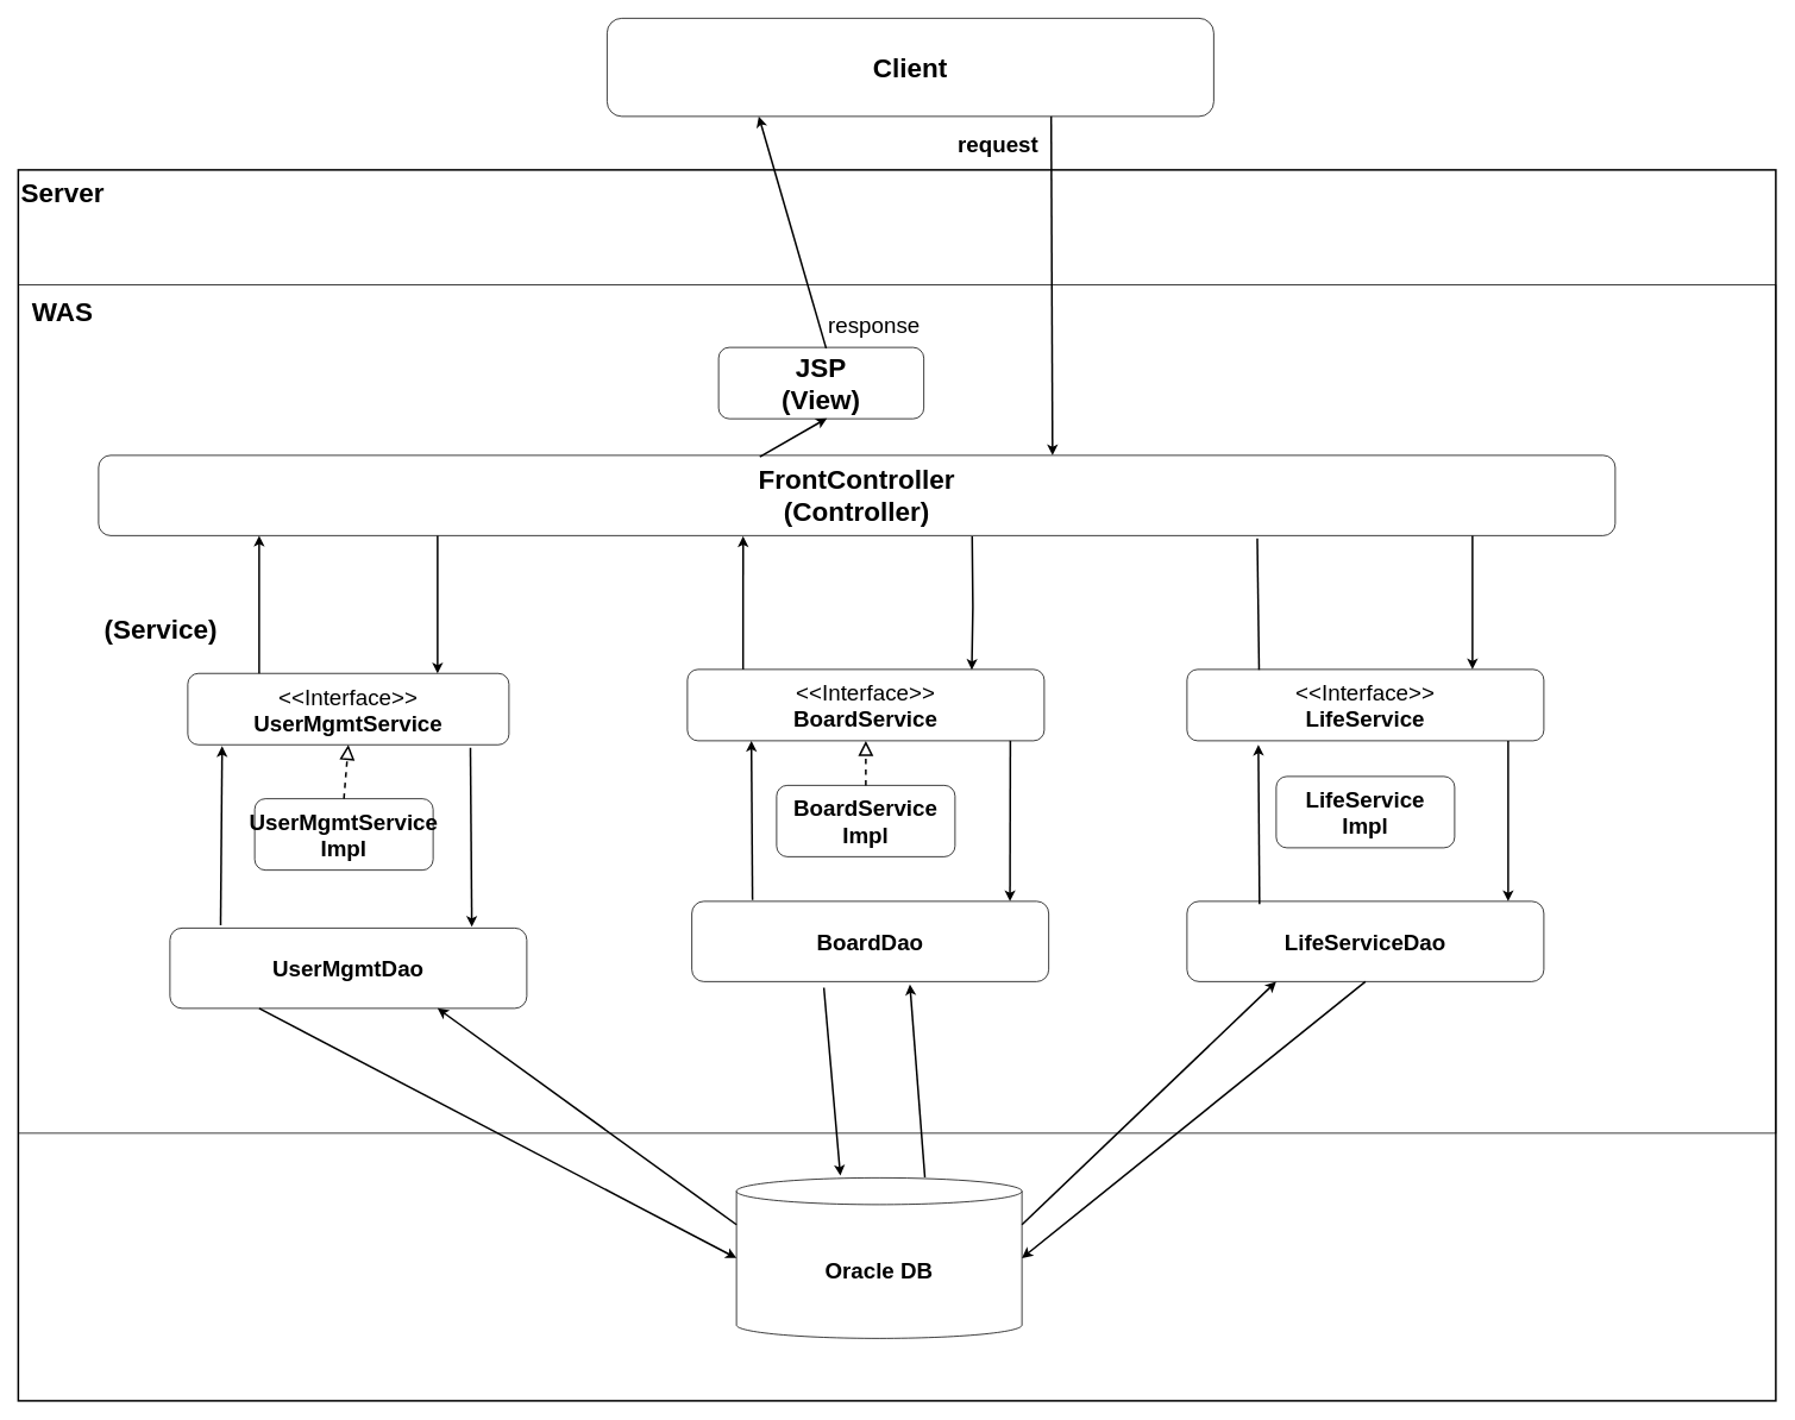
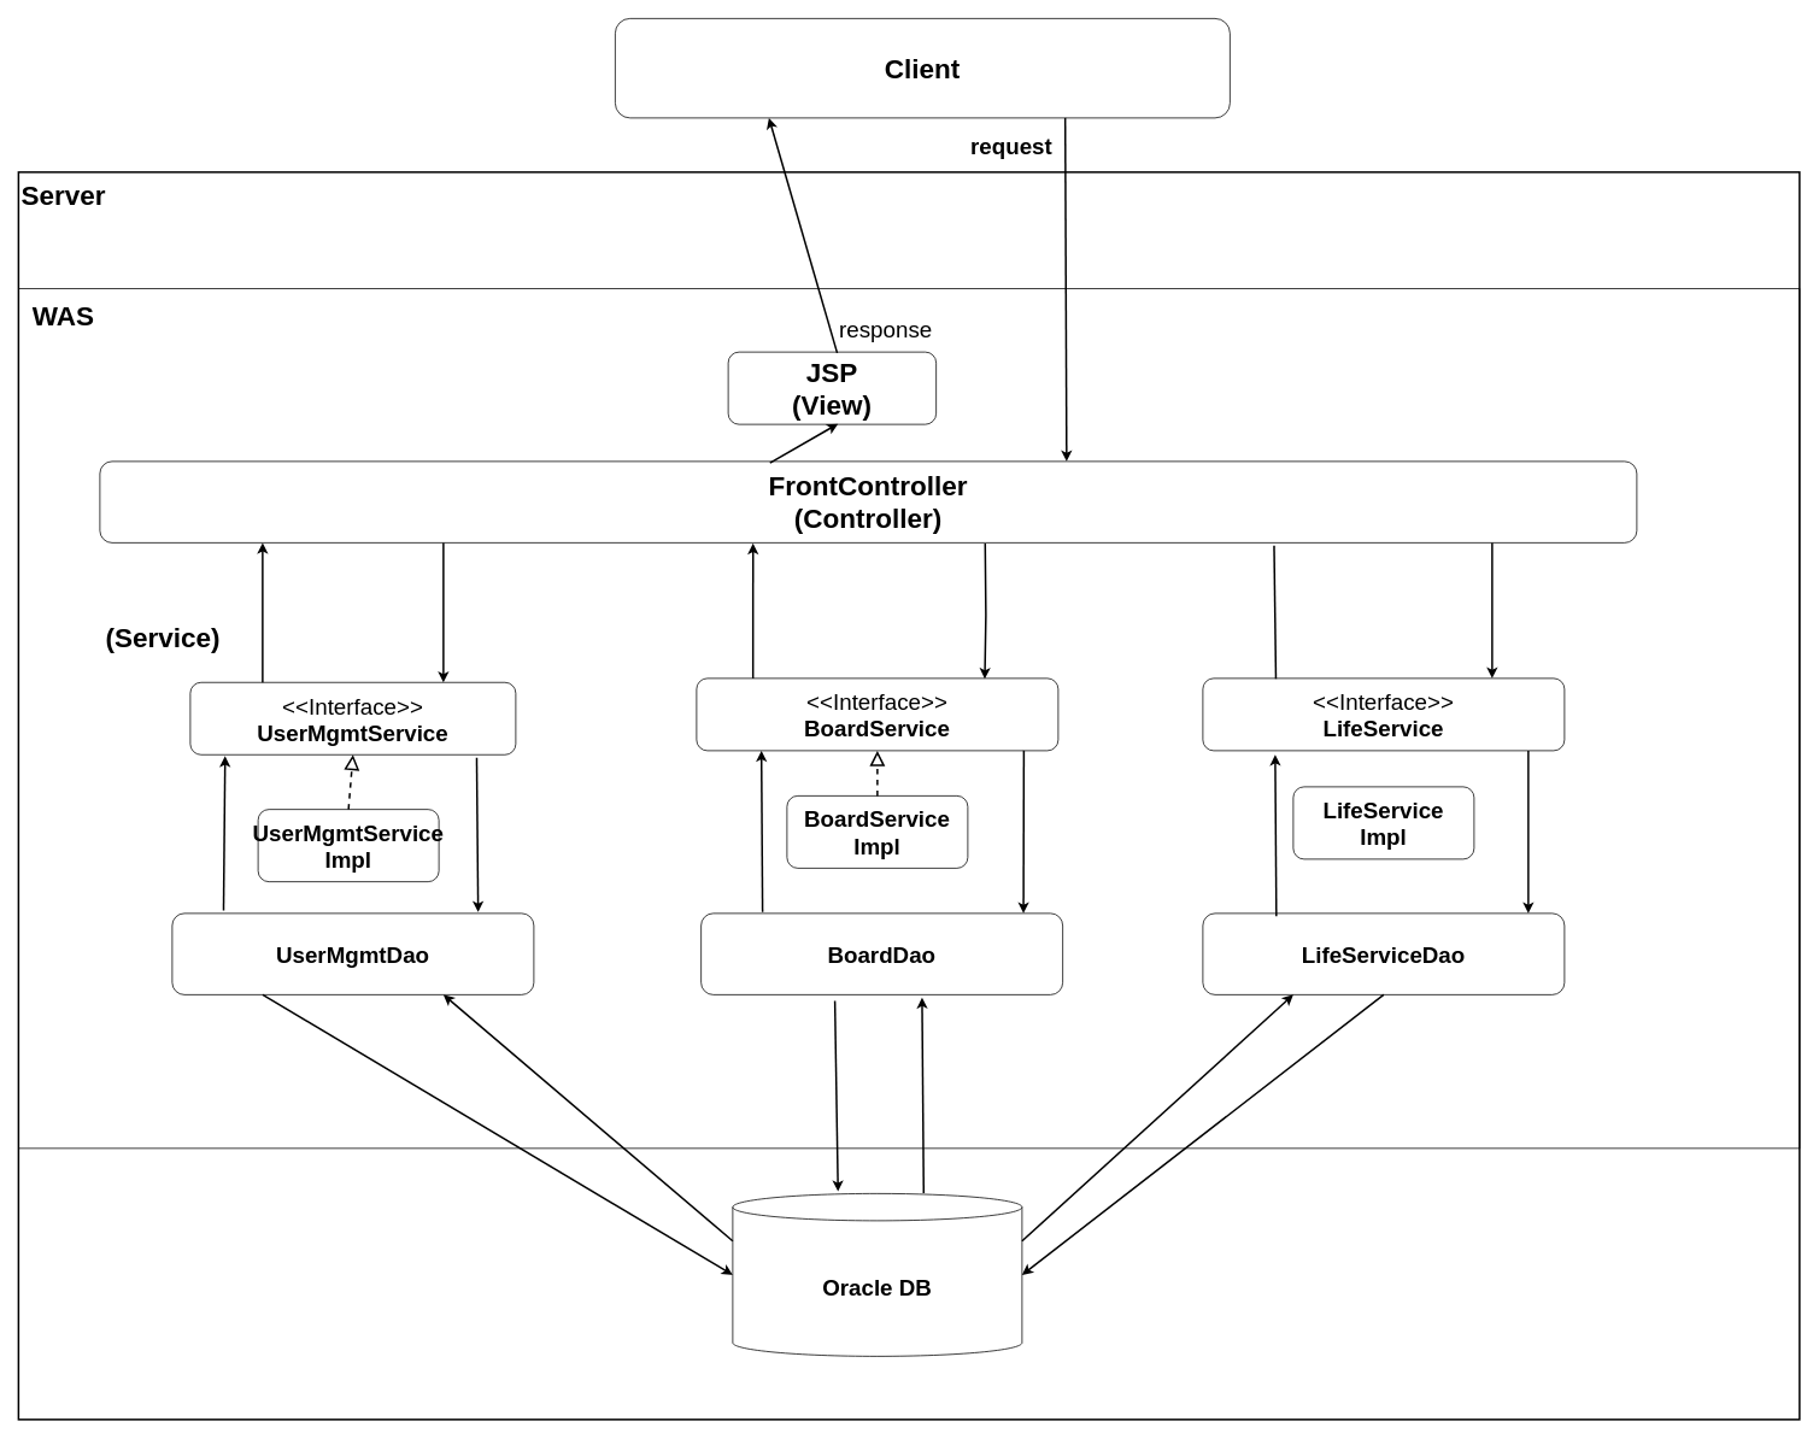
  <mxCell id="0" />
  <mxCell id="1" parent="0" />
  <mxCell id="2" value="" style="rounded=0;whiteSpace=wrap;html=1;strokeColor=default;fontSize=25;fillColor=none;" parent="1" vertex="1"><mxGeometry x="20" y="319" width="1970" height="951" as="geometry" /></mxCell>
  <mxCell id="3" value="" style="rounded=0;whiteSpace=wrap;html=1;fillColor=none;align=left;strokeWidth=2;" parent="1" vertex="1"><mxGeometry x="20" y="190" width="1970" height="1380" as="geometry" /></mxCell>
  <mxCell id="4" value="&lt;b&gt;Client&lt;/b&gt;" style="rounded=1;whiteSpace=wrap;html=1;fontSize=30;" parent="1" vertex="1"><mxGeometry x="680" y="20" width="680" height="110" as="geometry" /></mxCell>
  <mxCell id="5" value="Server" style="rounded=0;whiteSpace=wrap;html=1;fontSize=30;fillColor=none;strokeColor=none;fontStyle=1" parent="1" vertex="1"><mxGeometry x="20" y="190" width="100" height="50" as="geometry" /></mxCell>
  <mxCell id="6" value="WAS" style="rounded=0;whiteSpace=wrap;html=1;fontSize=30;fillColor=none;strokeColor=none;fontStyle=1" parent="1" vertex="1"><mxGeometry x="20" y="324" width="100" height="50" as="geometry" /></mxCell>
  <mxCell id="7" value="" style="endArrow=classic;html=1;rounded=0;fontSize=30;exitX=0.732;exitY=1;exitDx=0;exitDy=0;entryX=0.629;entryY=0;entryDx=0;entryDy=0;entryPerimeter=0;exitPerimeter=0;strokeWidth=2;" parent="1" source="4" target="9" edge="1"><mxGeometry width="50" height="50" relative="1" as="geometry"><mxPoint x="200" y="390" as="sourcePoint" /><mxPoint x="460.16" y="339.94" as="targetPoint" /></mxGeometry></mxCell>
  <mxCell id="8" value="request" style="edgeLabel;html=1;align=center;verticalAlign=middle;resizable=0;points=[];fontSize=25;fontStyle=1" parent="7" vertex="1" connectable="0"><mxGeometry x="-0.719" y="-1" relative="1" as="geometry"><mxPoint x="-59" y="-23" as="offset" /></mxGeometry></mxCell>
  <mxCell id="9" value="&lt;b&gt;FrontController&lt;br&gt;(Controller)&lt;/b&gt;" style="rounded=1;whiteSpace=wrap;html=1;strokeColor=default;fontSize=30;fillColor=none;" parent="1" vertex="1"><mxGeometry x="110" y="510" width="1700" height="90" as="geometry" /></mxCell>
  <mxCell id="10" value="&lt;b&gt;JSP&lt;br&gt;(View)&lt;/b&gt;" style="rounded=1;whiteSpace=wrap;html=1;strokeColor=default;fontSize=30;fillColor=none;" parent="1" vertex="1"><mxGeometry x="805" y="389" width="230" height="80" as="geometry" /></mxCell>
  <mxCell id="11" value="" style="endArrow=classic;html=1;rounded=0;fontSize=15;exitX=0.524;exitY=0.013;exitDx=0;exitDy=0;exitPerimeter=0;strokeWidth=2;" parent="1" source="10" edge="1"><mxGeometry width="50" height="50" relative="1" as="geometry"><mxPoint x="850" y="370" as="sourcePoint" /><mxPoint x="850" y="130" as="targetPoint" /></mxGeometry></mxCell>
  <mxCell id="12" value="response" style="edgeLabel;html=1;align=center;verticalAlign=middle;resizable=0;points=[];fontSize=25;fontStyle=0" parent="11" vertex="1" connectable="0"><mxGeometry x="-0.721" y="1" relative="1" as="geometry"><mxPoint x="65" y="9" as="offset" /></mxGeometry></mxCell>
  <mxCell id="13" style="edgeStyle=orthogonalEdgeStyle;rounded=0;orthogonalLoop=1;jettySize=auto;html=1;exitX=0.5;exitY=1;exitDx=0;exitDy=0;fontSize=25;" parent="1" source="3" target="3" edge="1"><mxGeometry relative="1" as="geometry" /></mxCell>
- <mxCell id="14" value="&lt;b&gt;Oracle DB&lt;/b&gt;" style="shape=cylinder3;whiteSpace=wrap;html=1;boundedLbl=1;backgroundOutline=1;size=15;strokeColor=default;fontSize=25;fillColor=none;" parent="1" vertex="1"><mxGeometry x="825" y="1320" width="320" height="180" as="geometry" /></mxCell>
+ <mxCell id="14" value="&lt;b&gt;Oracle DB&lt;/b&gt;" style="shape=cylinder3;whiteSpace=wrap;html=1;boundedLbl=1;backgroundOutline=1;size=15;strokeColor=default;fontSize=25;fillColor=none;" parent="1" vertex="1"><mxGeometry x="810" y="1320" width="320" height="180" as="geometry" /></mxCell>
  <mxCell id="15" value="" style="endArrow=classic;html=1;rounded=0;fontSize=25;exitX=0.436;exitY=0.019;exitDx=0;exitDy=0;exitPerimeter=0;entryX=0.528;entryY=0.992;entryDx=0;entryDy=0;entryPerimeter=0;strokeWidth=2;" parent="1" source="9" target="10" edge="1"><mxGeometry width="50" height="50" relative="1" as="geometry"><mxPoint x="1040" y="850" as="sourcePoint" /><mxPoint x="851" y="460" as="targetPoint" /></mxGeometry></mxCell>
  <mxCell id="16" value="(Service)" style="rounded=0;whiteSpace=wrap;html=1;fontSize=30;fillColor=none;strokeColor=none;fontStyle=1" parent="1" vertex="1"><mxGeometry x="110" y="680" width="140" height="50" as="geometry" /></mxCell>
  <mxCell id="17" value="&lt;span style=&quot;font-weight: normal;&quot;&gt;&amp;lt;&amp;lt;Interface&amp;gt;&amp;gt;&lt;/span&gt;&lt;br&gt;BoardService" style="rounded=1;whiteSpace=wrap;html=1;strokeColor=default;fontSize=25;fillColor=none;fontStyle=1" parent="1" vertex="1"><mxGeometry x="770" y="750" width="400" height="80" as="geometry" /></mxCell>
  <mxCell id="18" value="&lt;span style=&quot;font-weight: normal;&quot;&gt;&amp;lt;&amp;lt;Interface&amp;gt;&amp;gt;&lt;/span&gt;&lt;br&gt;LifeService" style="rounded=1;whiteSpace=wrap;html=1;strokeColor=default;fontSize=25;fillColor=none;fontStyle=1" parent="1" vertex="1"><mxGeometry x="1330" y="750" width="400" height="80" as="geometry" /></mxCell>
  <mxCell id="19" value="&lt;span style=&quot;font-weight: normal;&quot;&gt;&amp;lt;&amp;lt;Interface&amp;gt;&amp;gt;&lt;/span&gt;&lt;br&gt;UserMgmtService" style="rounded=1;whiteSpace=wrap;html=1;strokeColor=default;fontSize=25;fillColor=none;fontStyle=1" parent="1" vertex="1"><mxGeometry x="210" y="754.5" width="360" height="80" as="geometry" /></mxCell>
  <mxCell id="20" style="edgeStyle=orthogonalEdgeStyle;rounded=0;orthogonalLoop=1;jettySize=auto;html=1;exitX=0.5;exitY=1;exitDx=0;exitDy=0;fontSize=25;" parent="1" source="6" target="6" edge="1"><mxGeometry relative="1" as="geometry" /></mxCell>
  <mxCell id="21" value="UserMgmtService&lt;br&gt;Impl" style="rounded=1;whiteSpace=wrap;html=1;strokeColor=default;fontSize=25;fillColor=none;fontStyle=1" parent="1" vertex="1"><mxGeometry x="285" y="895" width="200" height="80" as="geometry" /></mxCell>
  <mxCell id="22" value="BoardService&lt;br&gt;Impl" style="rounded=1;whiteSpace=wrap;html=1;strokeColor=default;fontSize=25;fillColor=none;fontStyle=1" parent="1" vertex="1"><mxGeometry x="870" y="880" width="200" height="80" as="geometry" /></mxCell>
  <mxCell id="23" value="LifeService&lt;br&gt;Impl" style="rounded=1;whiteSpace=wrap;html=1;strokeColor=default;fontSize=25;fillColor=none;fontStyle=1" parent="1" vertex="1"><mxGeometry x="1430" y="870" width="200" height="80" as="geometry" /></mxCell>
  <mxCell id="24" value="BoardDao" style="rounded=1;whiteSpace=wrap;html=1;strokeColor=default;fontSize=25;fillColor=none;fontStyle=1" parent="1" vertex="1"><mxGeometry x="775" y="1010" width="400" height="90" as="geometry" /></mxCell>
  <mxCell id="25" value="LifeServiceDao" style="rounded=1;whiteSpace=wrap;html=1;strokeColor=default;fontSize=25;fillColor=none;fontStyle=1" parent="1" vertex="1"><mxGeometry x="1330" y="1010" width="400" height="90" as="geometry" /></mxCell>
- <mxCell id="26" value="UserMgmtDao" style="rounded=1;whiteSpace=wrap;html=1;strokeColor=default;fontSize=25;fillColor=none;fontStyle=1" parent="1" vertex="1"><mxGeometry x="190" y="1040" width="400" height="90" as="geometry" /></mxCell>
+ <mxCell id="26" value="UserMgmtDao" style="rounded=1;whiteSpace=wrap;html=1;strokeColor=default;fontSize=25;fillColor=none;fontStyle=1" parent="1" vertex="1"><mxGeometry x="190" y="1010" width="400" height="90" as="geometry" /></mxCell>
  <mxCell id="27" value="" style="endArrow=block;dashed=1;endFill=0;endSize=12;html=1;rounded=0;fontSize=25;exitX=0.5;exitY=0;exitDx=0;exitDy=0;entryX=0.5;entryY=1;entryDx=0;entryDy=0;strokeWidth=2;" parent="1" source="22" target="17" edge="1"><mxGeometry width="160" relative="1" as="geometry"><mxPoint x="730" y="810" as="sourcePoint" /><mxPoint x="890" y="810" as="targetPoint" /></mxGeometry></mxCell>
  <mxCell id="28" value="" style="endArrow=block;dashed=1;endFill=0;endSize=12;html=1;rounded=0;fontSize=25;exitX=0.5;exitY=0;exitDx=0;exitDy=0;entryX=0.5;entryY=1;entryDx=0;entryDy=0;strokeWidth=2;" parent="1" source="21" target="19" edge="1"><mxGeometry width="160" relative="1" as="geometry"><mxPoint x="1540" y="880" as="sourcePoint" /><mxPoint x="1540" y="840" as="targetPoint" /></mxGeometry></mxCell>
  <mxCell id="29" value="" style="endArrow=classic;html=1;rounded=0;fontSize=25;entryX=0.107;entryY=1.018;entryDx=0;entryDy=0;entryPerimeter=0;exitX=0.142;exitY=-0.035;exitDx=0;exitDy=0;exitPerimeter=0;strokeWidth=2;" parent="1" source="26" target="19" edge="1"><mxGeometry width="50" height="50" relative="1" as="geometry"><mxPoint x="780" y="830" as="sourcePoint" /><mxPoint x="830" y="780" as="targetPoint" /></mxGeometry></mxCell>
  <mxCell id="30" value="" style="endArrow=classic;html=1;rounded=0;fontSize=25;entryX=0.107;entryY=1.018;entryDx=0;entryDy=0;entryPerimeter=0;exitX=0.17;exitY=-0.015;exitDx=0;exitDy=0;exitPerimeter=0;strokeWidth=2;" parent="1" source="24" edge="1"><mxGeometry width="50" height="50" relative="1" as="geometry"><mxPoint x="840" y="1000.91" as="sourcePoint" /><mxPoint x="841.72" y="830" as="targetPoint" /></mxGeometry></mxCell>
  <mxCell id="31" value="" style="endArrow=classic;html=1;rounded=0;fontSize=25;entryX=0.107;entryY=1.018;entryDx=0;entryDy=0;entryPerimeter=0;exitX=0.17;exitY=-0.015;exitDx=0;exitDy=0;exitPerimeter=0;strokeWidth=2;" parent="1" edge="1"><mxGeometry width="50" height="50" relative="1" as="geometry"><mxPoint x="1411.28" y="1013.15" as="sourcePoint" /><mxPoint x="1410" y="834.5" as="targetPoint" /></mxGeometry></mxCell>
  <mxCell id="32" value="" style="endArrow=classic;html=1;rounded=0;fontSize=25;exitX=0.88;exitY=1.04;exitDx=0;exitDy=0;exitPerimeter=0;entryX=0.846;entryY=-0.015;entryDx=0;entryDy=0;entryPerimeter=0;strokeWidth=2;" parent="1" source="19" target="26" edge="1"><mxGeometry width="50" height="50" relative="1" as="geometry"><mxPoint x="780" y="830" as="sourcePoint" /><mxPoint x="830" y="780" as="targetPoint" /></mxGeometry></mxCell>
  <mxCell id="33" value="" style="endArrow=classic;html=1;rounded=0;fontSize=25;entryX=0.846;entryY=-0.015;entryDx=0;entryDy=0;entryPerimeter=0;strokeWidth=2;" parent="1" edge="1"><mxGeometry width="50" height="50" relative="1" as="geometry"><mxPoint x="1132" y="830" as="sourcePoint" /><mxPoint x="1131.6" y="1010" as="targetPoint" /></mxGeometry></mxCell>
  <mxCell id="34" value="" style="endArrow=classic;html=1;rounded=0;fontSize=25;entryX=0.846;entryY=-0.015;entryDx=0;entryDy=0;entryPerimeter=0;strokeWidth=2;" parent="1" edge="1"><mxGeometry width="50" height="50" relative="1" as="geometry"><mxPoint x="1690" y="830" as="sourcePoint" /><mxPoint x="1690" y="1010" as="targetPoint" /></mxGeometry></mxCell>
  <mxCell id="35" value="" style="endArrow=classic;html=1;rounded=0;fontSize=25;entryX=0;entryY=0.5;entryDx=0;entryDy=0;entryPerimeter=0;exitX=0.25;exitY=1;exitDx=0;exitDy=0;strokeWidth=2;" parent="1" source="26" target="14" edge="1"><mxGeometry width="50" height="50" relative="1" as="geometry"><mxPoint x="780" y="830" as="sourcePoint" /><mxPoint x="830" y="780" as="targetPoint" /></mxGeometry></mxCell>
  <mxCell id="36" value="" style="endArrow=classic;html=1;rounded=0;fontSize=25;entryX=0.75;entryY=1;entryDx=0;entryDy=0;exitX=0;exitY=0;exitDx=0;exitDy=52.5;exitPerimeter=0;strokeWidth=2;" parent="1" source="14" target="26" edge="1"><mxGeometry width="50" height="50" relative="1" as="geometry"><mxPoint x="780" y="830" as="sourcePoint" /><mxPoint x="830" y="780" as="targetPoint" /></mxGeometry></mxCell>
  <mxCell id="37" value="" style="endArrow=classic;html=1;rounded=0;fontSize=25;exitX=0.37;exitY=1.076;exitDx=0;exitDy=0;exitPerimeter=0;entryX=0.364;entryY=-0.013;entryDx=0;entryDy=0;entryPerimeter=0;strokeWidth=2;" parent="1" source="24" target="14" edge="1"><mxGeometry width="50" height="50" relative="1" as="geometry"><mxPoint x="870" y="1090" as="sourcePoint" /><mxPoint x="830" y="780" as="targetPoint" /></mxGeometry></mxCell>
  <mxCell id="38" value="" style="endArrow=classic;html=1;rounded=0;fontSize=25;exitX=0.66;exitY=-0.003;exitDx=0;exitDy=0;exitPerimeter=0;entryX=0.611;entryY=1.035;entryDx=0;entryDy=0;entryPerimeter=0;strokeWidth=2;" parent="1" source="14" target="24" edge="1"><mxGeometry width="50" height="50" relative="1" as="geometry"><mxPoint x="780" y="830" as="sourcePoint" /><mxPoint x="830" y="780" as="targetPoint" /></mxGeometry></mxCell>
  <mxCell id="39" value="" style="endArrow=classic;html=1;rounded=0;fontSize=25;entryX=0.25;entryY=1;entryDx=0;entryDy=0;exitX=1;exitY=0;exitDx=0;exitDy=52.5;exitPerimeter=0;strokeWidth=2;" parent="1" source="14" target="25" edge="1"><mxGeometry width="50" height="50" relative="1" as="geometry"><mxPoint x="780" y="830" as="sourcePoint" /><mxPoint x="830" y="780" as="targetPoint" /></mxGeometry></mxCell>
  <mxCell id="40" value="" style="endArrow=classic;html=1;rounded=0;fontSize=25;entryX=1;entryY=0.5;entryDx=0;entryDy=0;entryPerimeter=0;exitX=0.5;exitY=1;exitDx=0;exitDy=0;strokeWidth=2;" parent="1" source="25" target="14" edge="1"><mxGeometry width="50" height="50" relative="1" as="geometry"><mxPoint x="780" y="830" as="sourcePoint" /><mxPoint x="830" y="780" as="targetPoint" /></mxGeometry></mxCell>
  <mxCell id="41" value="" style="endArrow=classic;html=1;rounded=0;fontSize=25;entryX=0.425;entryY=1.006;entryDx=0;entryDy=0;entryPerimeter=0;exitX=0.156;exitY=0;exitDx=0;exitDy=0;exitPerimeter=0;strokeWidth=2;" parent="1" source="17" target="9" edge="1"><mxGeometry width="50" height="50" relative="1" as="geometry"><mxPoint x="780" y="830" as="sourcePoint" /><mxPoint x="830" y="780" as="targetPoint" /></mxGeometry></mxCell>
  <mxCell id="42" value="" style="endArrow=classic;html=1;rounded=0;fontSize=25;exitX=0.156;exitY=0;exitDx=0;exitDy=0;exitPerimeter=0;strokeWidth=2;" parent="1" edge="1"><mxGeometry width="50" height="50" relative="1" as="geometry"><mxPoint x="290" y="754.5" as="sourcePoint" /><mxPoint x="290" y="600" as="targetPoint" /></mxGeometry></mxCell>
  <mxCell id="43" value="" style="endArrow=none;html=1;rounded=0;fontSize=25;entryX=0.764;entryY=1.035;entryDx=0;entryDy=0;entryPerimeter=0;exitX=0.202;exitY=0.007;exitDx=0;exitDy=0;exitPerimeter=0;strokeWidth=2;" parent="1" source="18" target="9" edge="1"><mxGeometry width="50" height="50" relative="1" as="geometry"><mxPoint x="1450" y="750" as="sourcePoint" /><mxPoint x="1450.1" y="590.48" as="targetPoint" /></mxGeometry></mxCell>
  <mxCell id="44" value="" style="endArrow=classic;html=1;rounded=0;fontSize=25;exitX=0.576;exitY=1.01;exitDx=0;exitDy=0;exitPerimeter=0;entryX=0.797;entryY=0.007;entryDx=0;entryDy=0;entryPerimeter=0;strokeWidth=2;" parent="1" source="9" target="17" edge="1"><mxGeometry width="50" height="50" relative="1" as="geometry"><mxPoint x="780" y="830" as="sourcePoint" /><mxPoint x="1048" y="740" as="targetPoint" /><Array as="points"><mxPoint x="1090" y="680" /></Array></mxGeometry></mxCell>
  <mxCell id="45" value="" style="endArrow=classic;html=1;rounded=0;fontSize=25;strokeWidth=2;" parent="1" edge="1"><mxGeometry width="50" height="50" relative="1" as="geometry"><mxPoint x="1650" y="600" as="sourcePoint" /><mxPoint x="1650" y="750" as="targetPoint" /></mxGeometry></mxCell>
  <mxCell id="46" value="" style="endArrow=classic;html=1;rounded=0;fontSize=25;entryX=0.696;entryY=0.006;entryDx=0;entryDy=0;entryPerimeter=0;strokeWidth=2;" parent="1" edge="1"><mxGeometry width="50" height="50" relative="1" as="geometry"><mxPoint x="490" y="600" as="sourcePoint" /><mxPoint x="490" y="754.5" as="targetPoint" /></mxGeometry></mxCell>
